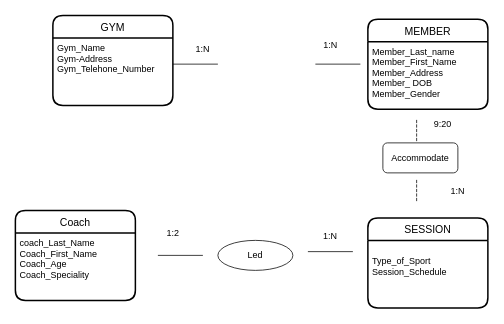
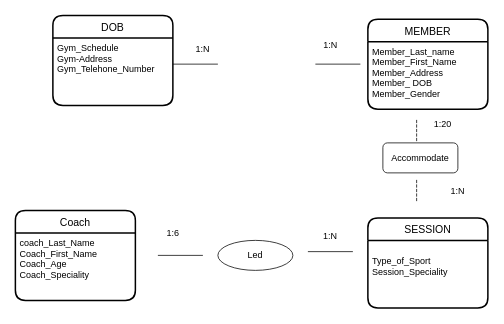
  <mxCell id="0" />
  <mxCell id="1" parent="0" />
- <mxCell id="2" value="GYM" style="swimlane;childLayout=stackLayout;horizontal=1;startSize=30;horizontalStack=0;rounded=1;fontSize=14;fontStyle=0;strokeWidth=2;resizeParent=0;resizeLast=1;shadow=0;dashed=0;align=center;" vertex="1" parent="1"><mxGeometry x="70" y="20" width="160" height="120" as="geometry" /></mxCell>
- <mxCell id="3" value="Gym_Name&#10;Gym-Address&#10;Gym_Telehone_Number" style="align=left;strokeColor=none;fillColor=none;spacingLeft=4;fontSize=12;verticalAlign=top;resizable=0;rotatable=0;part=1;" vertex="1" parent="2"><mxGeometry y="30" width="160" height="90" as="geometry" /></mxCell>
+ <mxCell id="2" value="DOB" style="swimlane;childLayout=stackLayout;horizontal=1;startSize=30;horizontalStack=0;rounded=1;fontSize=14;fontStyle=0;strokeWidth=2;resizeParent=0;resizeLast=1;shadow=0;dashed=0;align=center;" vertex="1" parent="1"><mxGeometry x="70" y="20" width="160" height="120" as="geometry" /></mxCell>
+ <mxCell id="3" value="Gym_Schedule&#10;Gym-Address&#10;Gym_Telehone_Number" style="align=left;strokeColor=none;fillColor=none;spacingLeft=4;fontSize=12;verticalAlign=top;resizable=0;rotatable=0;part=1;" vertex="1" parent="2"><mxGeometry y="30" width="160" height="90" as="geometry" /></mxCell>
  <mxCell id="4" value="" style="line;strokeWidth=1;rotatable=0;dashed=0;labelPosition=right;align=left;verticalAlign=middle;spacingTop=0;spacingLeft=6;points=[];portConstraint=eastwest;" vertex="1" parent="1"><mxGeometry x="230" y="80" width="60" height="10" as="geometry" /></mxCell>
  <mxCell id="5" value="" style="line;strokeWidth=1;rotatable=0;dashed=0;labelPosition=right;align=left;verticalAlign=middle;spacingTop=0;spacingLeft=6;points=[];portConstraint=eastwest;" vertex="1" parent="1"><mxGeometry x="420" y="80" width="60" height="10" as="geometry" /></mxCell>
  <mxCell id="6" value="MEMBER" style="swimlane;childLayout=stackLayout;horizontal=1;startSize=30;horizontalStack=0;rounded=1;fontSize=14;fontStyle=0;strokeWidth=2;resizeParent=0;resizeLast=1;shadow=0;dashed=0;align=center;" vertex="1" parent="1"><mxGeometry x="490" y="25" width="160" height="120" as="geometry" /></mxCell>
  <mxCell id="7" value="Member_Last_name&#10;Member_First_Name&#10;Member_Address&#10;Member_ DOB&#10;Member_Gender&#10;" style="align=left;strokeColor=none;fillColor=none;spacingLeft=4;fontSize=12;verticalAlign=top;resizable=0;rotatable=0;part=1;" vertex="1" parent="6"><mxGeometry y="30" width="160" height="90" as="geometry" /></mxCell>
  <mxCell id="8" value="" style="shape=partialRectangle;fillColor=none;align=left;verticalAlign=middle;strokeColor=none;spacingLeft=34;rotatable=0;points=[[0,0.5],[1,0.5]];portConstraint=eastwest;dropTarget=0;" vertex="1" parent="1"><mxGeometry x="525" y="160" width="90" height="30" as="geometry" /></mxCell>
  <mxCell id="9" value="" style="shape=partialRectangle;top=0;left=0;bottom=0;fillColor=none;stokeWidth=1;dashed=1;align=left;verticalAlign=middle;spacingLeft=4;spacingRight=4;overflow=hidden;rotatable=0;points=[];portConstraint=eastwest;part=1;" connectable="0" vertex="1" parent="8"><mxGeometry width="30" height="30" as="geometry" /></mxCell>
  <mxCell id="10" value="SESSION" style="swimlane;childLayout=stackLayout;horizontal=1;startSize=30;horizontalStack=0;rounded=1;fontSize=14;fontStyle=0;strokeWidth=2;resizeParent=0;resizeLast=1;shadow=0;dashed=0;align=center;" vertex="1" parent="1"><mxGeometry x="490" y="290" width="160" height="120" as="geometry" /></mxCell>
- <mxCell id="11" value="&#10;Type_of_Sport&#10;Session_Schedule" style="align=left;strokeColor=none;fillColor=none;spacingLeft=4;fontSize=12;verticalAlign=top;resizable=0;rotatable=0;part=1;" vertex="1" parent="10"><mxGeometry y="30" width="160" height="90" as="geometry" /></mxCell>
+ <mxCell id="11" value="&#10;Type_of_Sport&#10;Session_Speciality" style="align=left;strokeColor=none;fillColor=none;spacingLeft=4;fontSize=12;verticalAlign=top;resizable=0;rotatable=0;part=1;" vertex="1" parent="10"><mxGeometry y="30" width="160" height="90" as="geometry" /></mxCell>
  <mxCell id="12" value="Accommodate" style="whiteSpace=wrap;html=1;align=center;rounded=1;" vertex="1" parent="1"><mxGeometry x="510" y="190" width="100" height="40" as="geometry" /></mxCell>
  <mxCell id="13" value="" style="shape=partialRectangle;fillColor=none;align=left;verticalAlign=middle;strokeColor=none;spacingLeft=34;rotatable=0;points=[[0,0.5],[1,0.5]];portConstraint=eastwest;dropTarget=0;" vertex="1" parent="1"><mxGeometry x="525" y="240" width="90" height="30" as="geometry" /></mxCell>
  <mxCell id="14" value="" style="shape=partialRectangle;top=0;left=0;bottom=0;fillColor=none;stokeWidth=1;dashed=1;align=left;verticalAlign=middle;spacingLeft=4;spacingRight=4;overflow=hidden;rotatable=0;points=[];portConstraint=eastwest;part=1;" connectable="0" vertex="1" parent="13"><mxGeometry width="30" height="30" as="geometry" /></mxCell>
  <mxCell id="15" value="" style="line;strokeWidth=1;rotatable=0;dashed=0;labelPosition=right;align=left;verticalAlign=middle;spacingTop=0;spacingLeft=6;points=[];portConstraint=eastwest;" vertex="1" parent="1"><mxGeometry x="410" y="330" width="60" height="10" as="geometry" /></mxCell>
  <mxCell id="16" value="Led" style="ellipse;whiteSpace=wrap;html=1;align=center;" vertex="1" parent="1"><mxGeometry x="290" y="320" width="100" height="40" as="geometry" /></mxCell>
  <mxCell id="17" value="" style="line;strokeWidth=1;rotatable=0;dashed=0;labelPosition=right;align=left;verticalAlign=middle;spacingTop=0;spacingLeft=6;points=[];portConstraint=eastwest;" vertex="1" parent="1"><mxGeometry x="210" y="335" width="60" height="10" as="geometry" /></mxCell>
  <mxCell id="18" value="Coach" style="swimlane;childLayout=stackLayout;horizontal=1;startSize=30;horizontalStack=0;rounded=1;fontSize=14;fontStyle=0;strokeWidth=2;resizeParent=0;resizeLast=1;shadow=0;dashed=0;align=center;" vertex="1" parent="1"><mxGeometry x="20" y="280" width="160" height="120" as="geometry" /></mxCell>
  <mxCell id="19" value="coach_Last_Name&#10;Coach_First_Name&#10;Coach_Age&#10;Coach_Speciality" style="align=left;strokeColor=none;fillColor=none;spacingLeft=4;fontSize=12;verticalAlign=top;resizable=0;rotatable=0;part=1;" vertex="1" parent="18"><mxGeometry y="30" width="160" height="90" as="geometry" /></mxCell>
  <mxCell id="20" value="1:N" style="text;html=1;strokeColor=none;fillColor=none;align=center;verticalAlign=middle;whiteSpace=wrap;rounded=0;" vertex="1" parent="1"><mxGeometry x="240" y="50" width="60" height="30" as="geometry" /></mxCell>
  <mxCell id="21" value="1:N" style="text;html=1;align=center;verticalAlign=middle;resizable=0;points=[];autosize=1;strokeColor=none;fillColor=none;" vertex="1" parent="1"><mxGeometry x="420" y="45" width="40" height="30" as="geometry" /></mxCell>
- <mxCell id="22" value="9:20" style="text;html=1;strokeColor=none;fillColor=none;align=center;verticalAlign=middle;whiteSpace=wrap;rounded=0;" vertex="1" parent="1"><mxGeometry x="560" y="150" width="60" height="30" as="geometry" /></mxCell>
+ <mxCell id="22" value="1:20" style="text;html=1;strokeColor=none;fillColor=none;align=center;verticalAlign=middle;whiteSpace=wrap;rounded=0;" vertex="1" parent="1"><mxGeometry x="560" y="150" width="60" height="30" as="geometry" /></mxCell>
  <mxCell id="23" value="1:N" style="text;html=1;strokeColor=none;fillColor=none;align=center;verticalAlign=middle;whiteSpace=wrap;rounded=0;" vertex="1" parent="1"><mxGeometry x="580" y="240" width="60" height="30" as="geometry" /></mxCell>
  <mxCell id="24" value="1:N" style="text;html=1;strokeColor=none;fillColor=none;align=center;verticalAlign=middle;whiteSpace=wrap;rounded=0;" vertex="1" parent="1"><mxGeometry x="410" y="300" width="60" height="30" as="geometry" /></mxCell>
- <mxCell id="25" value="1:2" style="text;html=1;align=center;verticalAlign=middle;resizable=0;points=[];autosize=1;strokeColor=none;fillColor=none;" vertex="1" parent="1"><mxGeometry x="210" y="295" width="40" height="30" as="geometry" /></mxCell>
+ <mxCell id="25" value="1:6" style="text;html=1;align=center;verticalAlign=middle;resizable=0;points=[];autosize=1;strokeColor=none;fillColor=none;" vertex="1" parent="1"><mxGeometry x="210" y="295" width="40" height="30" as="geometry" /></mxCell>
